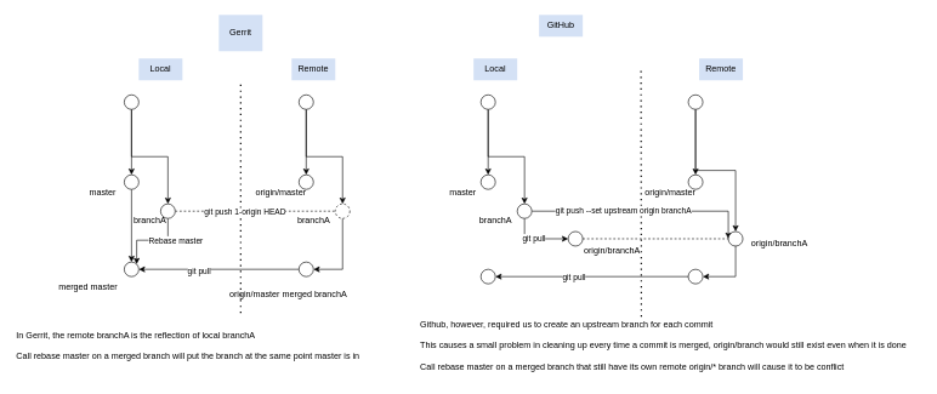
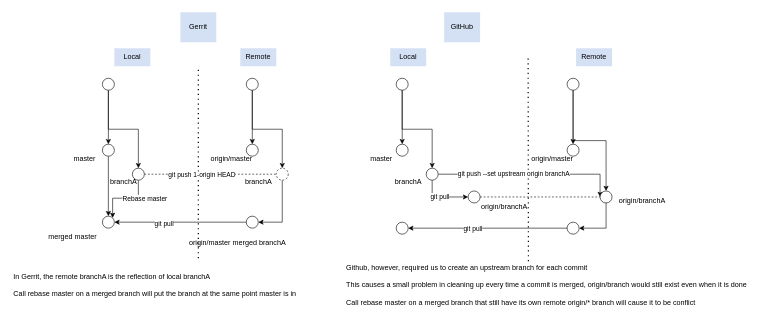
  <mxCell id="0" />
  <mxCell id="1" parent="0" />
  <mxCell id="2" value="" style="endArrow=none;dashed=1;html=1;dashPattern=1 3;strokeWidth=2;rounded=0;" edge="1" parent="1"><mxGeometry width="50" height="50" relative="1" as="geometry"><mxPoint x="330" y="430" as="sourcePoint" /><mxPoint x="330" y="110" as="targetPoint" /></mxGeometry></mxCell>
  <mxCell id="3" value="" style="endArrow=none;dashed=1;html=1;dashPattern=1 3;strokeWidth=2;rounded=0;" edge="1" parent="1"><mxGeometry width="50" height="50" relative="1" as="geometry"><mxPoint x="880.5" y="435" as="sourcePoint" /><mxPoint x="880" y="95" as="targetPoint" /></mxGeometry></mxCell>
  <mxCell id="4" value="Gerrit" style="text;html=1;strokeColor=none;fillColor=#D4E1F5;align=center;verticalAlign=middle;whiteSpace=wrap;rounded=0;" vertex="1" parent="1"><mxGeometry x="300" y="20" width="60" height="50" as="geometry" /></mxCell>
- <mxCell id="5" value="GitHub" style="text;html=1;strokeColor=none;fillColor=#D4E1F5;align=center;verticalAlign=middle;whiteSpace=wrap;rounded=0;" vertex="1" parent="1"><mxGeometry x="740" y="20" width="60" height="30" as="geometry" /></mxCell>
+ <mxCell id="5" value="GitHub" style="text;html=1;strokeColor=none;fillColor=#D4E1F5;align=center;verticalAlign=middle;whiteSpace=wrap;rounded=0;" vertex="1" parent="1"><mxGeometry x="740" y="20" width="60" height="50" as="geometry" /></mxCell>
  <mxCell id="6" value="Local" style="text;html=1;strokeColor=none;fillColor=#D4E1F5;align=center;verticalAlign=middle;whiteSpace=wrap;rounded=0;" vertex="1" parent="1"><mxGeometry x="190" y="80" width="60" height="30" as="geometry" /></mxCell>
  <mxCell id="7" value="Local" style="text;html=1;strokeColor=none;fillColor=#D4E1F5;align=center;verticalAlign=middle;whiteSpace=wrap;rounded=0;" vertex="1" parent="1"><mxGeometry x="650" y="80" width="60" height="30" as="geometry" /></mxCell>
  <mxCell id="8" value="Remote" style="text;html=1;strokeColor=none;fillColor=#D4E1F5;align=center;verticalAlign=middle;whiteSpace=wrap;rounded=0;" vertex="1" parent="1"><mxGeometry x="400" y="80" width="60" height="30" as="geometry" /></mxCell>
  <mxCell id="9" value="Remote" style="text;html=1;strokeColor=none;fillColor=#D4E1F5;align=center;verticalAlign=middle;whiteSpace=wrap;rounded=0;" vertex="1" parent="1"><mxGeometry x="960" y="80" width="60" height="30" as="geometry" /></mxCell>
  <mxCell id="10" style="edgeStyle=orthogonalEdgeStyle;rounded=0;orthogonalLoop=1;jettySize=auto;html=1;exitX=0.5;exitY=1;exitDx=0;exitDy=0;entryX=0.5;entryY=0;entryDx=0;entryDy=0;" edge="1" parent="1" source="12" target="14"><mxGeometry relative="1" as="geometry" /></mxCell>
  <mxCell id="11" style="edgeStyle=orthogonalEdgeStyle;rounded=0;orthogonalLoop=1;jettySize=auto;html=1;exitX=0.5;exitY=1;exitDx=0;exitDy=0;entryX=0.5;entryY=0;entryDx=0;entryDy=0;" edge="1" parent="1" source="12" target="19"><mxGeometry relative="1" as="geometry" /></mxCell>
  <mxCell id="12" value="" style="ellipse;whiteSpace=wrap;html=1;aspect=fixed;" vertex="1" parent="1"><mxGeometry x="170" y="130" width="20" height="20" as="geometry" /></mxCell>
  <mxCell id="13" style="edgeStyle=orthogonalEdgeStyle;rounded=0;orthogonalLoop=1;jettySize=auto;html=1;exitX=0.5;exitY=1;exitDx=0;exitDy=0;entryX=0.5;entryY=0;entryDx=0;entryDy=0;" edge="1" parent="1" source="14" target="35"><mxGeometry relative="1" as="geometry" /></mxCell>
  <mxCell id="14" value="" style="ellipse;whiteSpace=wrap;html=1;aspect=fixed;" vertex="1" parent="1"><mxGeometry x="170" y="240" width="20" height="20" as="geometry" /></mxCell>
  <mxCell id="15" style="edgeStyle=orthogonalEdgeStyle;rounded=0;orthogonalLoop=1;jettySize=auto;html=1;exitX=1;exitY=0.5;exitDx=0;exitDy=0;entryX=0;entryY=0.5;entryDx=0;entryDy=0;dashed=1;endArrow=none;endFill=0;" edge="1" parent="1" source="19" target="25"><mxGeometry relative="1" as="geometry" /></mxCell>
  <mxCell id="16" value="git push 1-origin HEAD" style="edgeLabel;html=1;align=center;verticalAlign=middle;resizable=0;points=[];" vertex="1" connectable="0" parent="15"><mxGeometry x="-0.132" y="-1" relative="1" as="geometry"><mxPoint as="offset" /></mxGeometry></mxCell>
  <mxCell id="17" style="edgeStyle=orthogonalEdgeStyle;rounded=0;orthogonalLoop=1;jettySize=auto;html=1;exitX=0.5;exitY=1;exitDx=0;exitDy=0;entryX=1;entryY=0;entryDx=0;entryDy=0;" edge="1" parent="1" source="19" target="35"><mxGeometry relative="1" as="geometry" /></mxCell>
  <mxCell id="18" value="Rebase master" style="edgeLabel;html=1;align=center;verticalAlign=middle;resizable=0;points=[];" vertex="1" connectable="0" parent="17"><mxGeometry x="-0.31" relative="1" as="geometry"><mxPoint x="17" as="offset" /></mxGeometry></mxCell>
  <mxCell id="19" value="" style="ellipse;whiteSpace=wrap;html=1;aspect=fixed;" vertex="1" parent="1"><mxGeometry x="220" y="280" width="20" height="20" as="geometry" /></mxCell>
  <mxCell id="20" style="edgeStyle=orthogonalEdgeStyle;rounded=0;orthogonalLoop=1;jettySize=auto;html=1;exitX=0.5;exitY=1;exitDx=0;exitDy=0;entryX=0.5;entryY=0;entryDx=0;entryDy=0;" edge="1" parent="1" source="22" target="23"><mxGeometry relative="1" as="geometry" /></mxCell>
  <mxCell id="21" style="edgeStyle=orthogonalEdgeStyle;rounded=0;orthogonalLoop=1;jettySize=auto;html=1;exitX=0.5;exitY=1;exitDx=0;exitDy=0;entryX=0.5;entryY=0;entryDx=0;entryDy=0;" edge="1" parent="1" source="22" target="25"><mxGeometry relative="1" as="geometry" /></mxCell>
  <mxCell id="22" value="" style="ellipse;whiteSpace=wrap;html=1;aspect=fixed;" vertex="1" parent="1"><mxGeometry x="410" y="130" width="20" height="20" as="geometry" /></mxCell>
  <mxCell id="23" value="" style="ellipse;whiteSpace=wrap;html=1;aspect=fixed;" vertex="1" parent="1"><mxGeometry x="410" y="240" width="20" height="20" as="geometry" /></mxCell>
  <mxCell id="24" style="edgeStyle=orthogonalEdgeStyle;rounded=0;orthogonalLoop=1;jettySize=auto;html=1;exitX=0.5;exitY=1;exitDx=0;exitDy=0;entryX=1;entryY=0.5;entryDx=0;entryDy=0;" edge="1" parent="1" source="25" target="33"><mxGeometry relative="1" as="geometry" /></mxCell>
  <mxCell id="25" value="" style="ellipse;whiteSpace=wrap;html=1;aspect=fixed;dashed=1;" vertex="1" parent="1"><mxGeometry x="460" y="280" width="20" height="20" as="geometry" /></mxCell>
  <mxCell id="26" value="master" style="text;html=1;align=center;verticalAlign=middle;resizable=0;points=[];autosize=1;strokeColor=none;fillColor=none;" vertex="1" parent="1"><mxGeometry x="110" y="250" width="60" height="30" as="geometry" /></mxCell>
  <mxCell id="27" value="branchA" style="text;html=1;align=center;verticalAlign=middle;resizable=0;points=[];autosize=1;strokeColor=none;fillColor=none;" vertex="1" parent="1"><mxGeometry x="170" y="288" width="70" height="30" as="geometry" /></mxCell>
  <mxCell id="28" value="origin/master" style="text;html=1;align=center;verticalAlign=middle;resizable=0;points=[];autosize=1;strokeColor=none;fillColor=none;" vertex="1" parent="1"><mxGeometry x="340" y="250" width="90" height="30" as="geometry" /></mxCell>
  <mxCell id="29" value="branchA" style="text;html=1;align=center;verticalAlign=middle;resizable=0;points=[];autosize=1;strokeColor=none;fillColor=none;" vertex="1" parent="1"><mxGeometry x="395" y="288" width="70" height="30" as="geometry" /></mxCell>
  <mxCell id="30" value="In Gerrit, the remote branchA is the reflection of local branchA&amp;nbsp;&lt;br&gt;&lt;br&gt;Call rebase master on a merged branch will put the branch at the same point master is in&lt;br&gt;" style="text;html=1;align=left;verticalAlign=middle;resizable=0;points=[];autosize=1;strokeColor=none;fillColor=none;" vertex="1" parent="1"><mxGeometry x="20" y="445" width="500" height="60" as="geometry" /></mxCell>
  <mxCell id="31" style="edgeStyle=orthogonalEdgeStyle;rounded=0;orthogonalLoop=1;jettySize=auto;html=1;exitX=0;exitY=0.5;exitDx=0;exitDy=0;entryX=1;entryY=0.5;entryDx=0;entryDy=0;" edge="1" parent="1" source="33" target="35"><mxGeometry relative="1" as="geometry" /></mxCell>
  <mxCell id="32" value="git pull" style="edgeLabel;html=1;align=center;verticalAlign=middle;resizable=0;points=[];" vertex="1" connectable="0" parent="31"><mxGeometry x="0.268" y="2" relative="1" as="geometry"><mxPoint x="1" as="offset" /></mxGeometry></mxCell>
  <mxCell id="33" value="" style="ellipse;whiteSpace=wrap;html=1;aspect=fixed;" vertex="1" parent="1"><mxGeometry x="410" y="360" width="20" height="20" as="geometry" /></mxCell>
  <mxCell id="34" value="origin/master merged branchA" style="text;html=1;align=center;verticalAlign=middle;resizable=0;points=[];autosize=1;strokeColor=none;fillColor=none;" vertex="1" parent="1"><mxGeometry x="305" y="390" width="180" height="30" as="geometry" /></mxCell>
  <mxCell id="35" value="" style="ellipse;whiteSpace=wrap;html=1;aspect=fixed;" vertex="1" parent="1"><mxGeometry x="170" y="360" width="20" height="20" as="geometry" /></mxCell>
  <mxCell id="36" value="merged master" style="text;html=1;align=center;verticalAlign=middle;resizable=0;points=[];autosize=1;strokeColor=none;fillColor=none;" vertex="1" parent="1"><mxGeometry x="70" y="380" width="100" height="30" as="geometry" /></mxCell>
  <mxCell id="37" style="edgeStyle=orthogonalEdgeStyle;rounded=0;orthogonalLoop=1;jettySize=auto;html=1;exitX=0.5;exitY=1;exitDx=0;exitDy=0;entryX=0.5;entryY=0;entryDx=0;entryDy=0;" edge="1" parent="1" source="39" target="40"><mxGeometry relative="1" as="geometry" /></mxCell>
  <mxCell id="38" style="edgeStyle=orthogonalEdgeStyle;rounded=0;orthogonalLoop=1;jettySize=auto;html=1;exitX=0.5;exitY=1;exitDx=0;exitDy=0;entryX=0.5;entryY=0;entryDx=0;entryDy=0;" edge="1" parent="1" source="39" target="45"><mxGeometry relative="1" as="geometry" /></mxCell>
  <mxCell id="39" value="" style="ellipse;whiteSpace=wrap;html=1;aspect=fixed;" vertex="1" parent="1"><mxGeometry x="660" y="130" width="20" height="20" as="geometry" /></mxCell>
  <mxCell id="40" value="" style="ellipse;whiteSpace=wrap;html=1;aspect=fixed;" vertex="1" parent="1"><mxGeometry x="660" y="240" width="20" height="20" as="geometry" /></mxCell>
  <mxCell id="41" style="edgeStyle=orthogonalEdgeStyle;rounded=0;orthogonalLoop=1;jettySize=auto;html=1;exitX=1;exitY=0.5;exitDx=0;exitDy=0;entryX=0;entryY=0.5;entryDx=0;entryDy=0;" edge="1" parent="1" source="45" target="56"><mxGeometry relative="1" as="geometry"><Array as="points"><mxPoint x="1000" y="290" /></Array></mxGeometry></mxCell>
  <mxCell id="42" value="git push --set upstream origin branchA" style="edgeLabel;html=1;align=center;verticalAlign=middle;resizable=0;points=[];" vertex="1" connectable="0" parent="41"><mxGeometry x="-0.462" y="3" relative="1" as="geometry"><mxPoint x="42" y="1" as="offset" /></mxGeometry></mxCell>
  <mxCell id="43" style="edgeStyle=orthogonalEdgeStyle;rounded=0;orthogonalLoop=1;jettySize=auto;html=1;exitX=0.5;exitY=1;exitDx=0;exitDy=0;entryX=0;entryY=0.5;entryDx=0;entryDy=0;" edge="1" parent="1" source="45" target="49"><mxGeometry relative="1" as="geometry" /></mxCell>
  <mxCell id="44" value="git pull" style="edgeLabel;html=1;align=center;verticalAlign=middle;resizable=0;points=[];" vertex="1" connectable="0" parent="43"><mxGeometry x="-0.09" y="1" relative="1" as="geometry"><mxPoint as="offset" /></mxGeometry></mxCell>
  <mxCell id="45" value="" style="ellipse;whiteSpace=wrap;html=1;aspect=fixed;" vertex="1" parent="1"><mxGeometry x="710" y="280" width="20" height="20" as="geometry" /></mxCell>
  <mxCell id="46" value="master" style="text;html=1;align=center;verticalAlign=middle;resizable=0;points=[];autosize=1;strokeColor=none;fillColor=none;" vertex="1" parent="1"><mxGeometry x="605" y="250" width="60" height="30" as="geometry" /></mxCell>
  <mxCell id="47" value="branchA" style="text;html=1;align=center;verticalAlign=middle;resizable=0;points=[];autosize=1;strokeColor=none;fillColor=none;" vertex="1" parent="1"><mxGeometry x="645" y="288" width="70" height="30" as="geometry" /></mxCell>
  <mxCell id="48" style="edgeStyle=orthogonalEdgeStyle;rounded=0;orthogonalLoop=1;jettySize=auto;html=1;exitX=1;exitY=0.5;exitDx=0;exitDy=0;entryX=0;entryY=0.5;entryDx=0;entryDy=0;dashed=1;endArrow=none;endFill=0;" edge="1" parent="1" source="49" target="56"><mxGeometry relative="1" as="geometry" /></mxCell>
  <mxCell id="49" value="" style="ellipse;whiteSpace=wrap;html=1;aspect=fixed;" vertex="1" parent="1"><mxGeometry x="780" y="318" width="20" height="20" as="geometry" /></mxCell>
  <mxCell id="50" value="origin/branchA" style="text;html=1;align=center;verticalAlign=middle;resizable=0;points=[];autosize=1;strokeColor=none;fillColor=none;" vertex="1" parent="1"><mxGeometry x="790" y="330" width="100" height="30" as="geometry" /></mxCell>
  <mxCell id="51" style="edgeStyle=orthogonalEdgeStyle;rounded=0;orthogonalLoop=1;jettySize=auto;html=1;exitX=0.5;exitY=1;exitDx=0;exitDy=0;entryX=0.5;entryY=0;entryDx=0;entryDy=0;" edge="1" parent="1" source="53" target="54"><mxGeometry relative="1" as="geometry" /></mxCell>
  <mxCell id="52" style="edgeStyle=orthogonalEdgeStyle;rounded=0;orthogonalLoop=1;jettySize=auto;html=1;exitX=0.5;exitY=1;exitDx=0;exitDy=0;entryX=0.5;entryY=0;entryDx=0;entryDy=0;" edge="1" parent="1" source="53" target="56"><mxGeometry relative="1" as="geometry" /></mxCell>
  <mxCell id="53" value="" style="ellipse;whiteSpace=wrap;html=1;aspect=fixed;" vertex="1" parent="1"><mxGeometry x="945" y="130" width="20" height="20" as="geometry" /></mxCell>
  <mxCell id="54" value="" style="ellipse;whiteSpace=wrap;html=1;aspect=fixed;" vertex="1" parent="1"><mxGeometry x="945" y="240" width="20" height="20" as="geometry" /></mxCell>
  <mxCell id="55" style="edgeStyle=orthogonalEdgeStyle;rounded=0;orthogonalLoop=1;jettySize=auto;html=1;exitX=0.5;exitY=1;exitDx=0;exitDy=0;entryX=1;entryY=0.5;entryDx=0;entryDy=0;" edge="1" parent="1" source="56" target="62"><mxGeometry relative="1" as="geometry" /></mxCell>
  <mxCell id="56" value="" style="ellipse;whiteSpace=wrap;html=1;aspect=fixed;" vertex="1" parent="1"><mxGeometry x="1000" y="318" width="20" height="20" as="geometry" /></mxCell>
  <mxCell id="57" value="origin/master" style="text;html=1;align=center;verticalAlign=middle;resizable=0;points=[];autosize=1;strokeColor=none;fillColor=none;" vertex="1" parent="1"><mxGeometry x="875" y="250" width="90" height="30" as="geometry" /></mxCell>
  <mxCell id="58" value="origin/branchA" style="text;html=1;align=center;verticalAlign=middle;resizable=0;points=[];autosize=1;strokeColor=none;fillColor=none;" vertex="1" parent="1"><mxGeometry x="1020" y="320" width="100" height="30" as="geometry" /></mxCell>
  <mxCell id="59" value="Github, however, required us to create an upstream branch for each commit&lt;br&gt;&lt;br&gt;&lt;div style=&quot;&quot;&gt;This causes a small problem in cleaning up every time a commit is merged, origin/branch would still exist even when it is done&lt;/div&gt;&lt;div style=&quot;&quot;&gt;&lt;br&gt;&lt;/div&gt;&lt;div style=&quot;&quot;&gt;Call rebase master on a merged branch that still have its own remote origin/* branch will cause it to be conflict&lt;/div&gt;" style="text;html=1;align=left;verticalAlign=middle;resizable=0;points=[];autosize=1;strokeColor=none;fillColor=none;" vertex="1" parent="1"><mxGeometry x="575" y="430" width="690" height="90" as="geometry" /></mxCell>
  <mxCell id="60" style="edgeStyle=orthogonalEdgeStyle;rounded=0;orthogonalLoop=1;jettySize=auto;html=1;exitX=0;exitY=0.5;exitDx=0;exitDy=0;entryX=1;entryY=0.5;entryDx=0;entryDy=0;" edge="1" parent="1" source="62" target="63"><mxGeometry relative="1" as="geometry" /></mxCell>
  <mxCell id="61" value="git pull" style="edgeLabel;html=1;align=center;verticalAlign=middle;resizable=0;points=[];" vertex="1" connectable="0" parent="60"><mxGeometry x="0.196" y="1" relative="1" as="geometry"><mxPoint as="offset" /></mxGeometry></mxCell>
  <mxCell id="62" value="" style="ellipse;whiteSpace=wrap;html=1;aspect=fixed;" vertex="1" parent="1"><mxGeometry x="945" y="370" width="20" height="20" as="geometry" /></mxCell>
  <mxCell id="63" value="" style="ellipse;whiteSpace=wrap;html=1;aspect=fixed;" vertex="1" parent="1"><mxGeometry x="660" y="370" width="20" height="20" as="geometry" /></mxCell>
